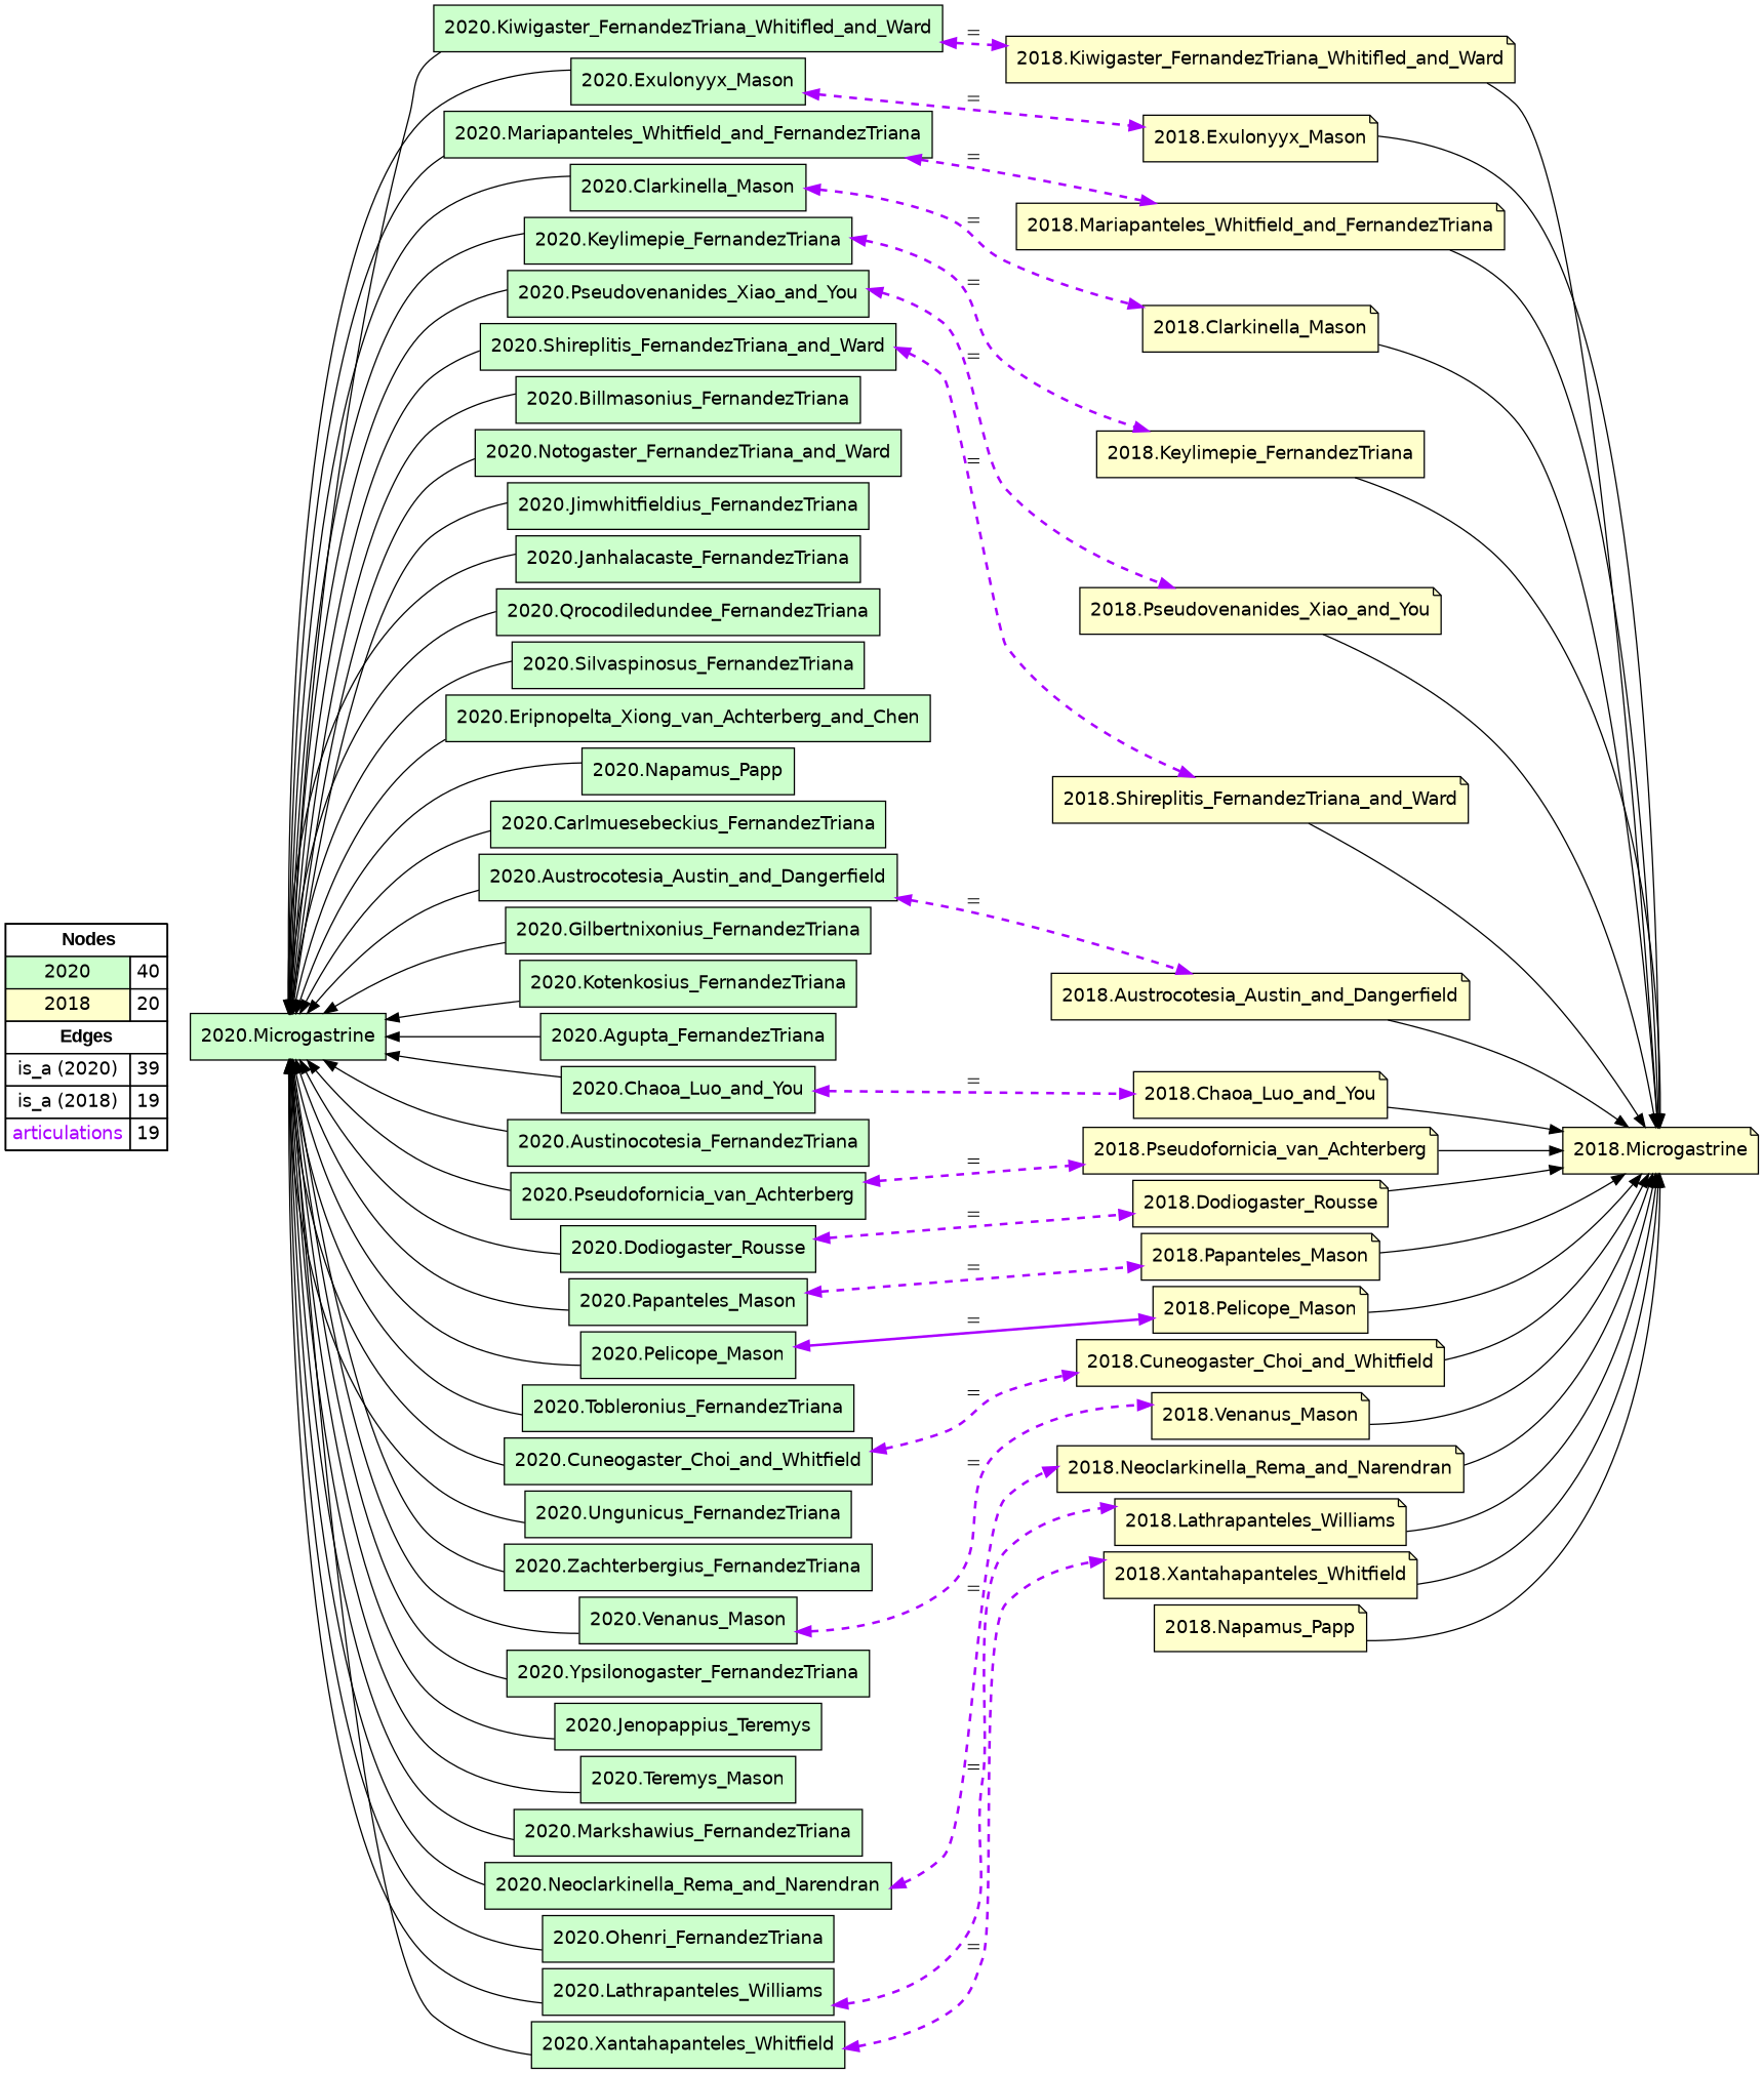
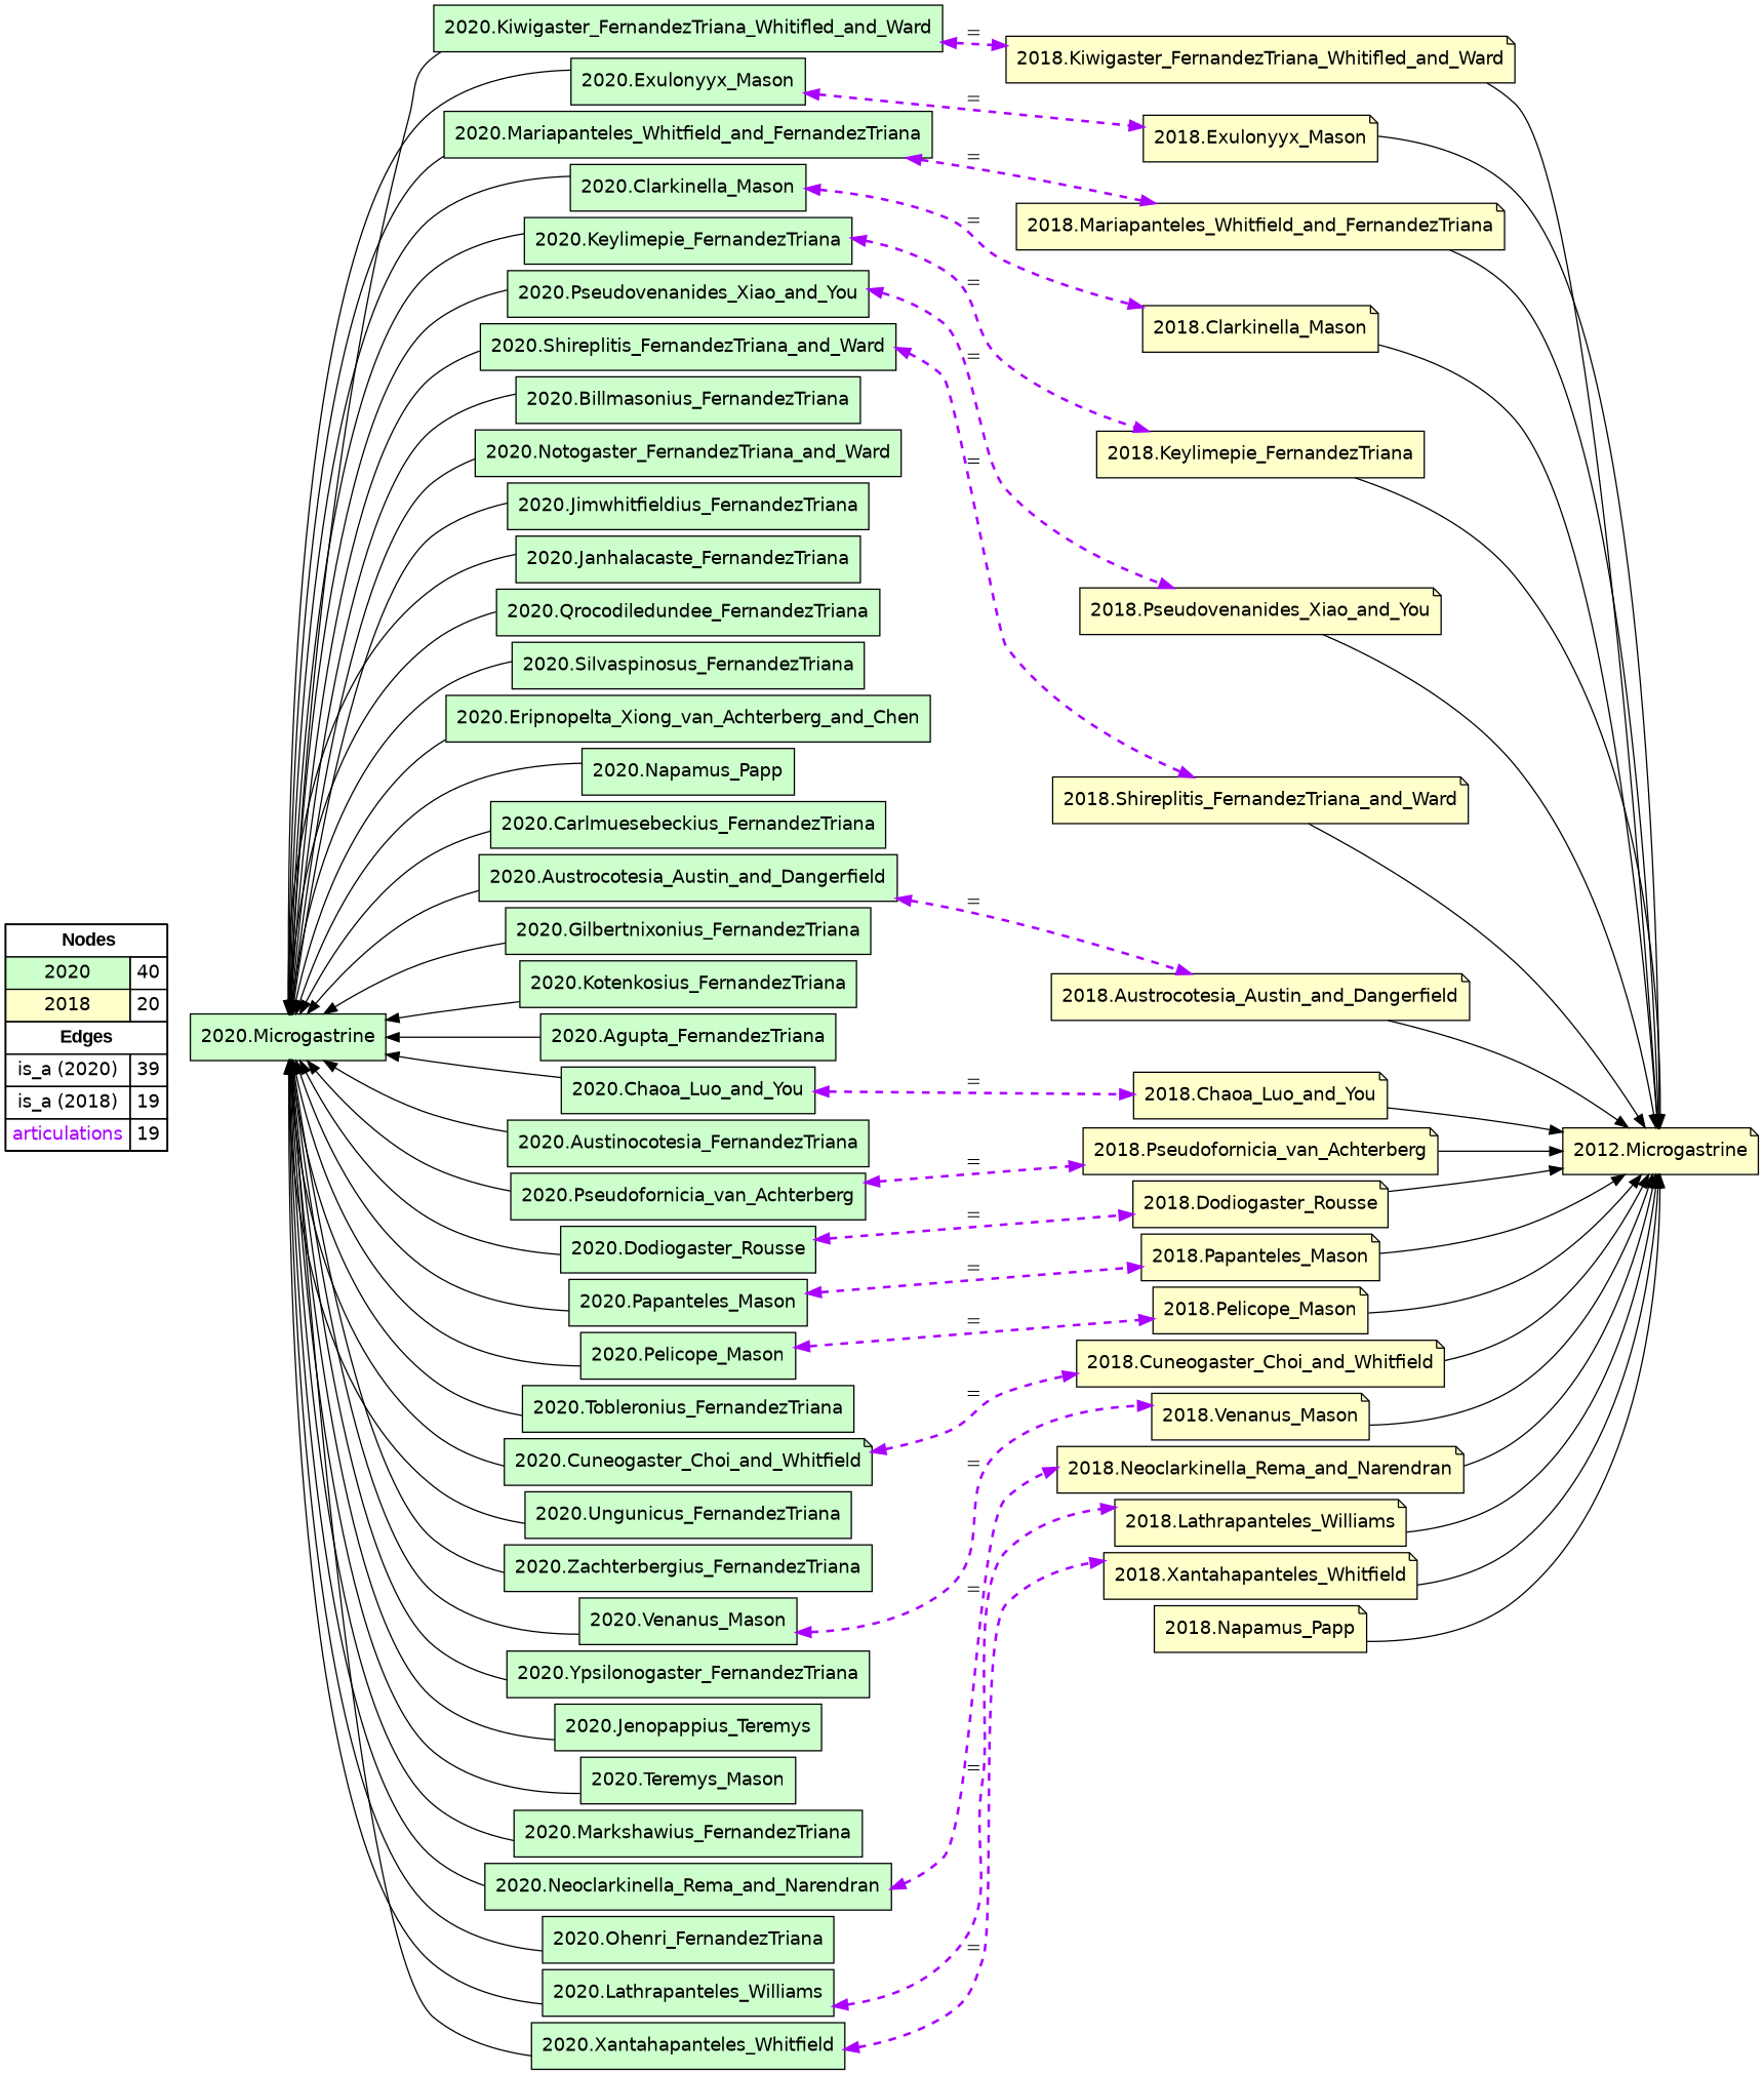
  digraph {
    rankdir=LR
    node [fillcolor="#CCFFCC" fontname=helvetica shape=box style=filled]
    edge [color="#000000" constraint=true dir=back penwidth=1 style=solid]
    n1 [fillcolor=white label=<   <TABLE BORDER="0" CELLBORDER="1" CELLSPACING="0" CELLPADDING="4">  <TR> <TD COLSPAN="2"><font face="Arial Black"> Nodes</font></TD> </TR>  <TR>   <TD bgcolor="#CCFFCC" fontname="helvetica">2020</TD>   <TD>40</TD>   </TR>  <TR>   <TD bgcolor="#FFFFCC" fontname="helvetica">2018</TD>   <TD>20</TD>   </TR>  <TR> <TD COLSPAN="2"><font face = "Arial Black"> Edges </font></TD> </TR>  <TR>   <TD><font color ="#000000">is_a (2020)</font></TD><TD>39</TD> </TR> <TR>   <TD><font color ="#000000">is_a (2018)</font></TD><TD>19</TD> </TR> <TR>   <TD><font color ="#AA00FF">articulations</font></TD><TD>19</TD> </TR> </TABLE>   > margin=0]
    "2018.Kiwigaster_FernandezTriana_Whitifled_and_Ward" [fillcolor="#FFFFCC" shape=note]
    "2020.Kiwigaster_FernandezTriana_Whitifled_and_Ward"
-   "2018.Microgastrine" [fillcolor="#FFFFCC" shape=note]
+   "2018.Microgastrine" [fillcolor="#FFFFCC" shape=note label="2012.Microgastrine"]
    "2018.Exulonyyx_Mason" [fillcolor="#FFFFCC" shape=note]
    "2020.Exulonyyx_Mason"
    "2018.Mariapanteles_Whitfield_and_FernandezTriana" [fillcolor="#FFFFCC" shape=note]
    "2020.Mariapanteles_Whitfield_and_FernandezTriana"
    "2018.Clarkinella_Mason" [fillcolor="#FFFFCC" shape=note]
    "2020.Clarkinella_Mason"
    "2018.Keylimepie_FernandezTriana" [fillcolor="#FFFFCC"]
    "2020.Keylimepie_FernandezTriana"
    "2018.Pseudovenanides_Xiao_and_You" [fillcolor="#FFFFCC" shape=note]
    "2020.Pseudovenanides_Xiao_and_You"
    "2018.Shireplitis_FernandezTriana_and_Ward" [fillcolor="#FFFFCC" shape=note]
    "2020.Shireplitis_FernandezTriana_and_Ward"
    "2018.Napamus_Papp" [fillcolor="#FFFFCC" shape=note]
    "2020.Microgastrine"
    "2020.Billmasonius_FernandezTriana"
    "2020.Notogaster_FernandezTriana_and_Ward"
    "2020.Jimwhitfieldius_FernandezTriana"
    "2020.Janhalacaste_FernandezTriana"
    "2020.Qrocodiledundee_FernandezTriana"
    "2020.Silvaspinosus_FernandezTriana"
    "2020.Eripnopelta_Xiong_van_Achterberg_and_Chen"
    "2020.Napamus_Papp"
    "2020.Carlmuesebeckius_FernandezTriana"
    "2020.Austrocotesia_Austin_and_Dangerfield"
    "2020.Gilbertnixonius_FernandezTriana"
    "2020.Kotenkosius_FernandezTriana"
    "2020.Agupta_FernandezTriana"
    "2020.Chaoa_Luo_and_You"
    "2020.Austinocotesia_FernandezTriana"
    "2020.Pseudofornicia_van_Achterberg"
    "2020.Dodiogaster_Rousse"
    "2020.Papanteles_Mason"
    "2020.Pelicope_Mason"
    "2020.Tobleronius_FernandezTriana"
-   "2020.Cuneogaster_Choi_and_Whitfield"
+   "2020.Cuneogaster_Choi_and_Whitfield" [shape=note]
    "2020.Ungunicus_FernandezTriana"
    "2020.Zachterbergius_FernandezTriana"
    "2020.Venanus_Mason"
    "2020.Ypsilonogaster_FernandezTriana"
    n44 [label="2020.Jenopappius_Teremys"]
    "2020.Teremys_Mason"
    "2020.Markshawius_FernandezTriana"
    "2020.Neoclarkinella_Rema_and_Narendran"
    "2020.Ohenri_FernandezTriana"
    "2020.Lathrapanteles_Williams"
    "2020.Xantahapanteles_Whitfield"
    "2018.Austrocotesia_Austin_and_Dangerfield" [fillcolor="#FFFFCC" shape=note]
    "2018.Chaoa_Luo_and_You" [fillcolor="#FFFFCC" shape=note]
    "2018.Pseudofornicia_van_Achterberg" [fillcolor="#FFFFCC" shape=note]
    "2018.Dodiogaster_Rousse" [fillcolor="#FFFFCC" shape=note]
    "2018.Papanteles_Mason" [fillcolor="#FFFFCC" shape=note]
    "2018.Pelicope_Mason" [fillcolor="#FFFFCC" shape=note]
    "2018.Cuneogaster_Choi_and_Whitfield" [fillcolor="#FFFFCC" shape=note]
    "2018.Venanus_Mason" [fillcolor="#FFFFCC" shape=note]
    "2018.Neoclarkinella_Rema_and_Narendran" [fillcolor="#FFFFCC" shape=note]
    "2018.Lathrapanteles_Williams" [fillcolor="#FFFFCC" shape=note]
    "2018.Xantahapanteles_Whitfield" [fillcolor="#FFFFCC" shape=note]
    subgraph sub_1 {
      rank=source
      n1
    }
    "2018.Kiwigaster_FernandezTriana_Whitifled_and_Ward" -> "2018.Microgastrine" [dir=forward]
    "2020.Kiwigaster_FernandezTriana_Whitifled_and_Ward" -> "2018.Kiwigaster_FernandezTriana_Whitifled_and_Ward" [color="#AA00FF" dir=both label="=" penwidth=2 style=dashed]
    "2018.Exulonyyx_Mason" -> "2018.Microgastrine" [dir=forward]
    "2020.Exulonyyx_Mason" -> "2018.Exulonyyx_Mason" [color="#AA00FF" dir=both label="=" penwidth=2 style=dashed]
    "2018.Mariapanteles_Whitfield_and_FernandezTriana" -> "2018.Microgastrine" [dir=forward]
    "2020.Mariapanteles_Whitfield_and_FernandezTriana" -> "2018.Mariapanteles_Whitfield_and_FernandezTriana" [color="#AA00FF" dir=both label="=" penwidth=2 style=dashed]
    "2018.Clarkinella_Mason" -> "2018.Microgastrine" [dir=forward]
    "2020.Clarkinella_Mason" -> "2018.Clarkinella_Mason" [color="#AA00FF" dir=both label="=" penwidth=2 style=dashed]
    "2018.Keylimepie_FernandezTriana" -> "2018.Microgastrine" [dir=forward]
    "2020.Keylimepie_FernandezTriana" -> "2018.Keylimepie_FernandezTriana" [color="#AA00FF" dir=both label="=" penwidth=2 style=dashed]
    "2018.Pseudovenanides_Xiao_and_You" -> "2018.Microgastrine" [dir=forward]
    "2020.Pseudovenanides_Xiao_and_You" -> "2018.Pseudovenanides_Xiao_and_You" [color="#AA00FF" dir=both label="=" penwidth=2 style=dashed]
    "2018.Shireplitis_FernandezTriana_and_Ward" -> "2018.Microgastrine" [dir=forward]
    "2020.Shireplitis_FernandezTriana_and_Ward" -> "2018.Shireplitis_FernandezTriana_and_Ward" [color="#AA00FF" dir=both label="=" penwidth=2 style=dashed]
    "2018.Napamus_Papp" -> "2018.Microgastrine" [dir=forward]
    "2020.Microgastrine" -> "2020.Kiwigaster_FernandezTriana_Whitifled_and_Ward"
    "2020.Microgastrine" -> "2020.Exulonyyx_Mason"
    "2020.Microgastrine" -> "2020.Mariapanteles_Whitfield_and_FernandezTriana"
    "2020.Microgastrine" -> "2020.Clarkinella_Mason"
    "2020.Microgastrine" -> "2020.Keylimepie_FernandezTriana"
    "2020.Microgastrine" -> "2020.Pseudovenanides_Xiao_and_You"
    "2020.Microgastrine" -> "2020.Shireplitis_FernandezTriana_and_Ward"
    "2020.Microgastrine" -> "2020.Billmasonius_FernandezTriana"
    "2020.Microgastrine" -> "2020.Notogaster_FernandezTriana_and_Ward"
    "2020.Microgastrine" -> "2020.Jimwhitfieldius_FernandezTriana"
    "2020.Microgastrine" -> "2020.Janhalacaste_FernandezTriana"
    "2020.Microgastrine" -> "2020.Qrocodiledundee_FernandezTriana"
    "2020.Microgastrine" -> "2020.Silvaspinosus_FernandezTriana"
    "2020.Microgastrine" -> "2020.Eripnopelta_Xiong_van_Achterberg_and_Chen"
    "2020.Microgastrine" -> "2020.Napamus_Papp"
    "2020.Microgastrine" -> "2020.Carlmuesebeckius_FernandezTriana"
    "2020.Microgastrine" -> "2020.Austrocotesia_Austin_and_Dangerfield"
    "2020.Microgastrine" -> "2020.Gilbertnixonius_FernandezTriana"
    "2020.Microgastrine" -> "2020.Kotenkosius_FernandezTriana"
    "2020.Microgastrine" -> "2020.Agupta_FernandezTriana"
    "2020.Microgastrine" -> "2020.Chaoa_Luo_and_You"
    "2020.Microgastrine" -> "2020.Austinocotesia_FernandezTriana"
    "2020.Microgastrine" -> "2020.Pseudofornicia_van_Achterberg"
    "2020.Microgastrine" -> "2020.Dodiogaster_Rousse"
    "2020.Microgastrine" -> "2020.Papanteles_Mason"
    "2020.Microgastrine" -> "2020.Pelicope_Mason"
    "2020.Microgastrine" -> "2020.Tobleronius_FernandezTriana"
    "2020.Microgastrine" -> "2020.Cuneogaster_Choi_and_Whitfield"
    "2020.Microgastrine" -> "2020.Ungunicus_FernandezTriana"
    "2020.Microgastrine" -> "2020.Zachterbergius_FernandezTriana"
    "2020.Microgastrine" -> "2020.Venanus_Mason"
    "2020.Microgastrine" -> "2020.Ypsilonogaster_FernandezTriana"
    "2020.Microgastrine" -> n44
    "2020.Microgastrine" -> "2020.Teremys_Mason"
    "2020.Microgastrine" -> "2020.Markshawius_FernandezTriana"
    "2020.Microgastrine" -> "2020.Neoclarkinella_Rema_and_Narendran"
    "2020.Microgastrine" -> "2020.Ohenri_FernandezTriana"
    "2020.Microgastrine" -> "2020.Lathrapanteles_Williams"
    "2020.Microgastrine" -> "2020.Xantahapanteles_Whitfield"
    "2020.Austrocotesia_Austin_and_Dangerfield" -> "2018.Austrocotesia_Austin_and_Dangerfield" [color="#AA00FF" dir=both label="=" penwidth=2 style=dashed]
    "2020.Chaoa_Luo_and_You" -> "2018.Chaoa_Luo_and_You" [color="#AA00FF" dir=both label="=" penwidth=2 style=dashed]
    "2020.Pseudofornicia_van_Achterberg" -> "2018.Pseudofornicia_van_Achterberg" [color="#AA00FF" dir=both label="=" penwidth=2 style=dashed]
    "2020.Dodiogaster_Rousse" -> "2018.Dodiogaster_Rousse" [color="#AA00FF" dir=both label="=" penwidth=2 style=dashed]
    "2020.Papanteles_Mason" -> "2018.Papanteles_Mason" [color="#AA00FF" dir=both label="=" penwidth=2 style=dashed]
-   "2020.Pelicope_Mason" -> "2018.Pelicope_Mason" [color="#AA00FF" dir=both label="=" penwidth=2]
+   "2020.Pelicope_Mason" -> "2018.Pelicope_Mason" [color="#AA00FF" dir=both label="=" penwidth=2 style=dashed]
    "2020.Cuneogaster_Choi_and_Whitfield" -> "2018.Cuneogaster_Choi_and_Whitfield" [color="#AA00FF" dir=both label="=" penwidth=2 style=dashed]
    "2020.Venanus_Mason" -> "2018.Venanus_Mason" [color="#AA00FF" dir=both label="=" penwidth=2 style=dashed]
    "2020.Neoclarkinella_Rema_and_Narendran" -> "2018.Neoclarkinella_Rema_and_Narendran" [color="#AA00FF" dir=both label="=" penwidth=2 style=dashed]
    "2020.Lathrapanteles_Williams" -> "2018.Lathrapanteles_Williams" [color="#AA00FF" dir=both label="=" penwidth=2 style=dashed]
    "2020.Xantahapanteles_Whitfield" -> "2018.Xantahapanteles_Whitfield" [color="#AA00FF" dir=both label="=" penwidth=2 style=dashed]
    "2018.Austrocotesia_Austin_and_Dangerfield" -> "2018.Microgastrine" [dir=forward]
    "2018.Chaoa_Luo_and_You" -> "2018.Microgastrine" [dir=forward]
    "2018.Pseudofornicia_van_Achterberg" -> "2018.Microgastrine" [dir=forward]
    "2018.Dodiogaster_Rousse" -> "2018.Microgastrine" [dir=forward]
    "2018.Papanteles_Mason" -> "2018.Microgastrine" [dir=forward]
    "2018.Pelicope_Mason" -> "2018.Microgastrine" [dir=forward]
    "2018.Cuneogaster_Choi_and_Whitfield" -> "2018.Microgastrine" [dir=forward]
    "2018.Venanus_Mason" -> "2018.Microgastrine" [dir=forward]
    "2018.Neoclarkinella_Rema_and_Narendran" -> "2018.Microgastrine" [dir=forward]
    "2018.Lathrapanteles_Williams" -> "2018.Microgastrine" [dir=forward]
    "2018.Xantahapanteles_Whitfield" -> "2018.Microgastrine" [dir=forward]
  }
